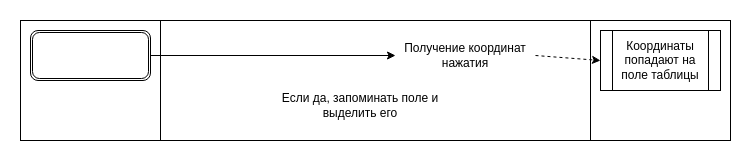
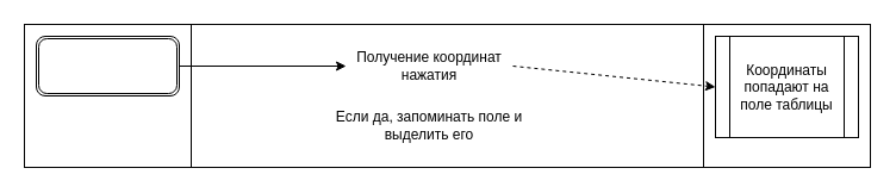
  <mxCell id="0" />
  <mxCell id="1" parent="0" />
  <mxCell id="2" value="" style="shape=process;whiteSpace=wrap;html=1;backgroundOutline=1;size=0.197;" vertex="1" parent="1"><mxGeometry x="20" y="20" width="710" height="120" as="geometry" /></mxCell>
  <mxCell id="3" value="" style="shape=ext;double=1;rounded=1;whiteSpace=wrap;html=1;" vertex="1" parent="1"><mxGeometry x="30" y="30" width="120" height="50" as="geometry" /></mxCell>
- <mxCell id="4" value="Получение координат нажатия" style="text;html=1;strokeColor=none;fillColor=none;align=center;verticalAlign=middle;whiteSpace=wrap;rounded=0;" vertex="1" parent="1"><mxGeometry x="395" y="40" width="140" height="30" as="geometry" /></mxCell>
+ <mxCell id="4" value="Получение координат нажатия" style="text;html=1;strokeColor=none;fillColor=none;align=center;verticalAlign=middle;whiteSpace=wrap;rounded=0;" vertex="1" parent="1"><mxGeometry x="290" y="40" width="140" height="30" as="geometry" /></mxCell>
  <mxCell id="5" value="" style="endArrow=classic;html=1;rounded=0;exitX=1;exitY=0.5;exitDx=0;exitDy=0;entryX=0;entryY=0.5;entryDx=0;entryDy=0;" edge="1" parent="1" source="3" target="4"><mxGeometry width="50" height="50" relative="1" as="geometry"><mxPoint x="210" y="120" as="sourcePoint" /><mxPoint x="260" y="70" as="targetPoint" /></mxGeometry></mxCell>
- <mxCell id="6" value="Координаты попадают на поле таблицы" style="shape=process;whiteSpace=wrap;html=1;backgroundOutline=1;" vertex="1" parent="1"><mxGeometry x="600" y="30" width="120" height="60" as="geometry" /></mxCell>
+ <mxCell id="6" value="Координаты попадают на поле таблицы" style="shape=process;whiteSpace=wrap;html=1;backgroundOutline=1;" vertex="1" parent="1"><mxGeometry x="600" y="30" width="120" height="85" as="geometry" /></mxCell>
  <mxCell id="7" value="Если да, запоминать поле и выделить его" style="text;html=1;strokeColor=none;fillColor=none;align=center;verticalAlign=middle;whiteSpace=wrap;rounded=0;" vertex="1" parent="1"><mxGeometry x="275" y="90" width="170" height="30" as="geometry" /></mxCell>
  <mxCell id="8" value="" style="endArrow=classic;html=1;rounded=0;exitX=1;exitY=0.5;exitDx=0;exitDy=0;entryX=0;entryY=0.5;entryDx=0;entryDy=0;dashed=1;" edge="1" parent="1" source="4" target="6"><mxGeometry width="50" height="50" relative="1" as="geometry"><mxPoint x="500" y="40" as="sourcePoint" /><mxPoint x="550" y="-10" as="targetPoint" /></mxGeometry></mxCell>
